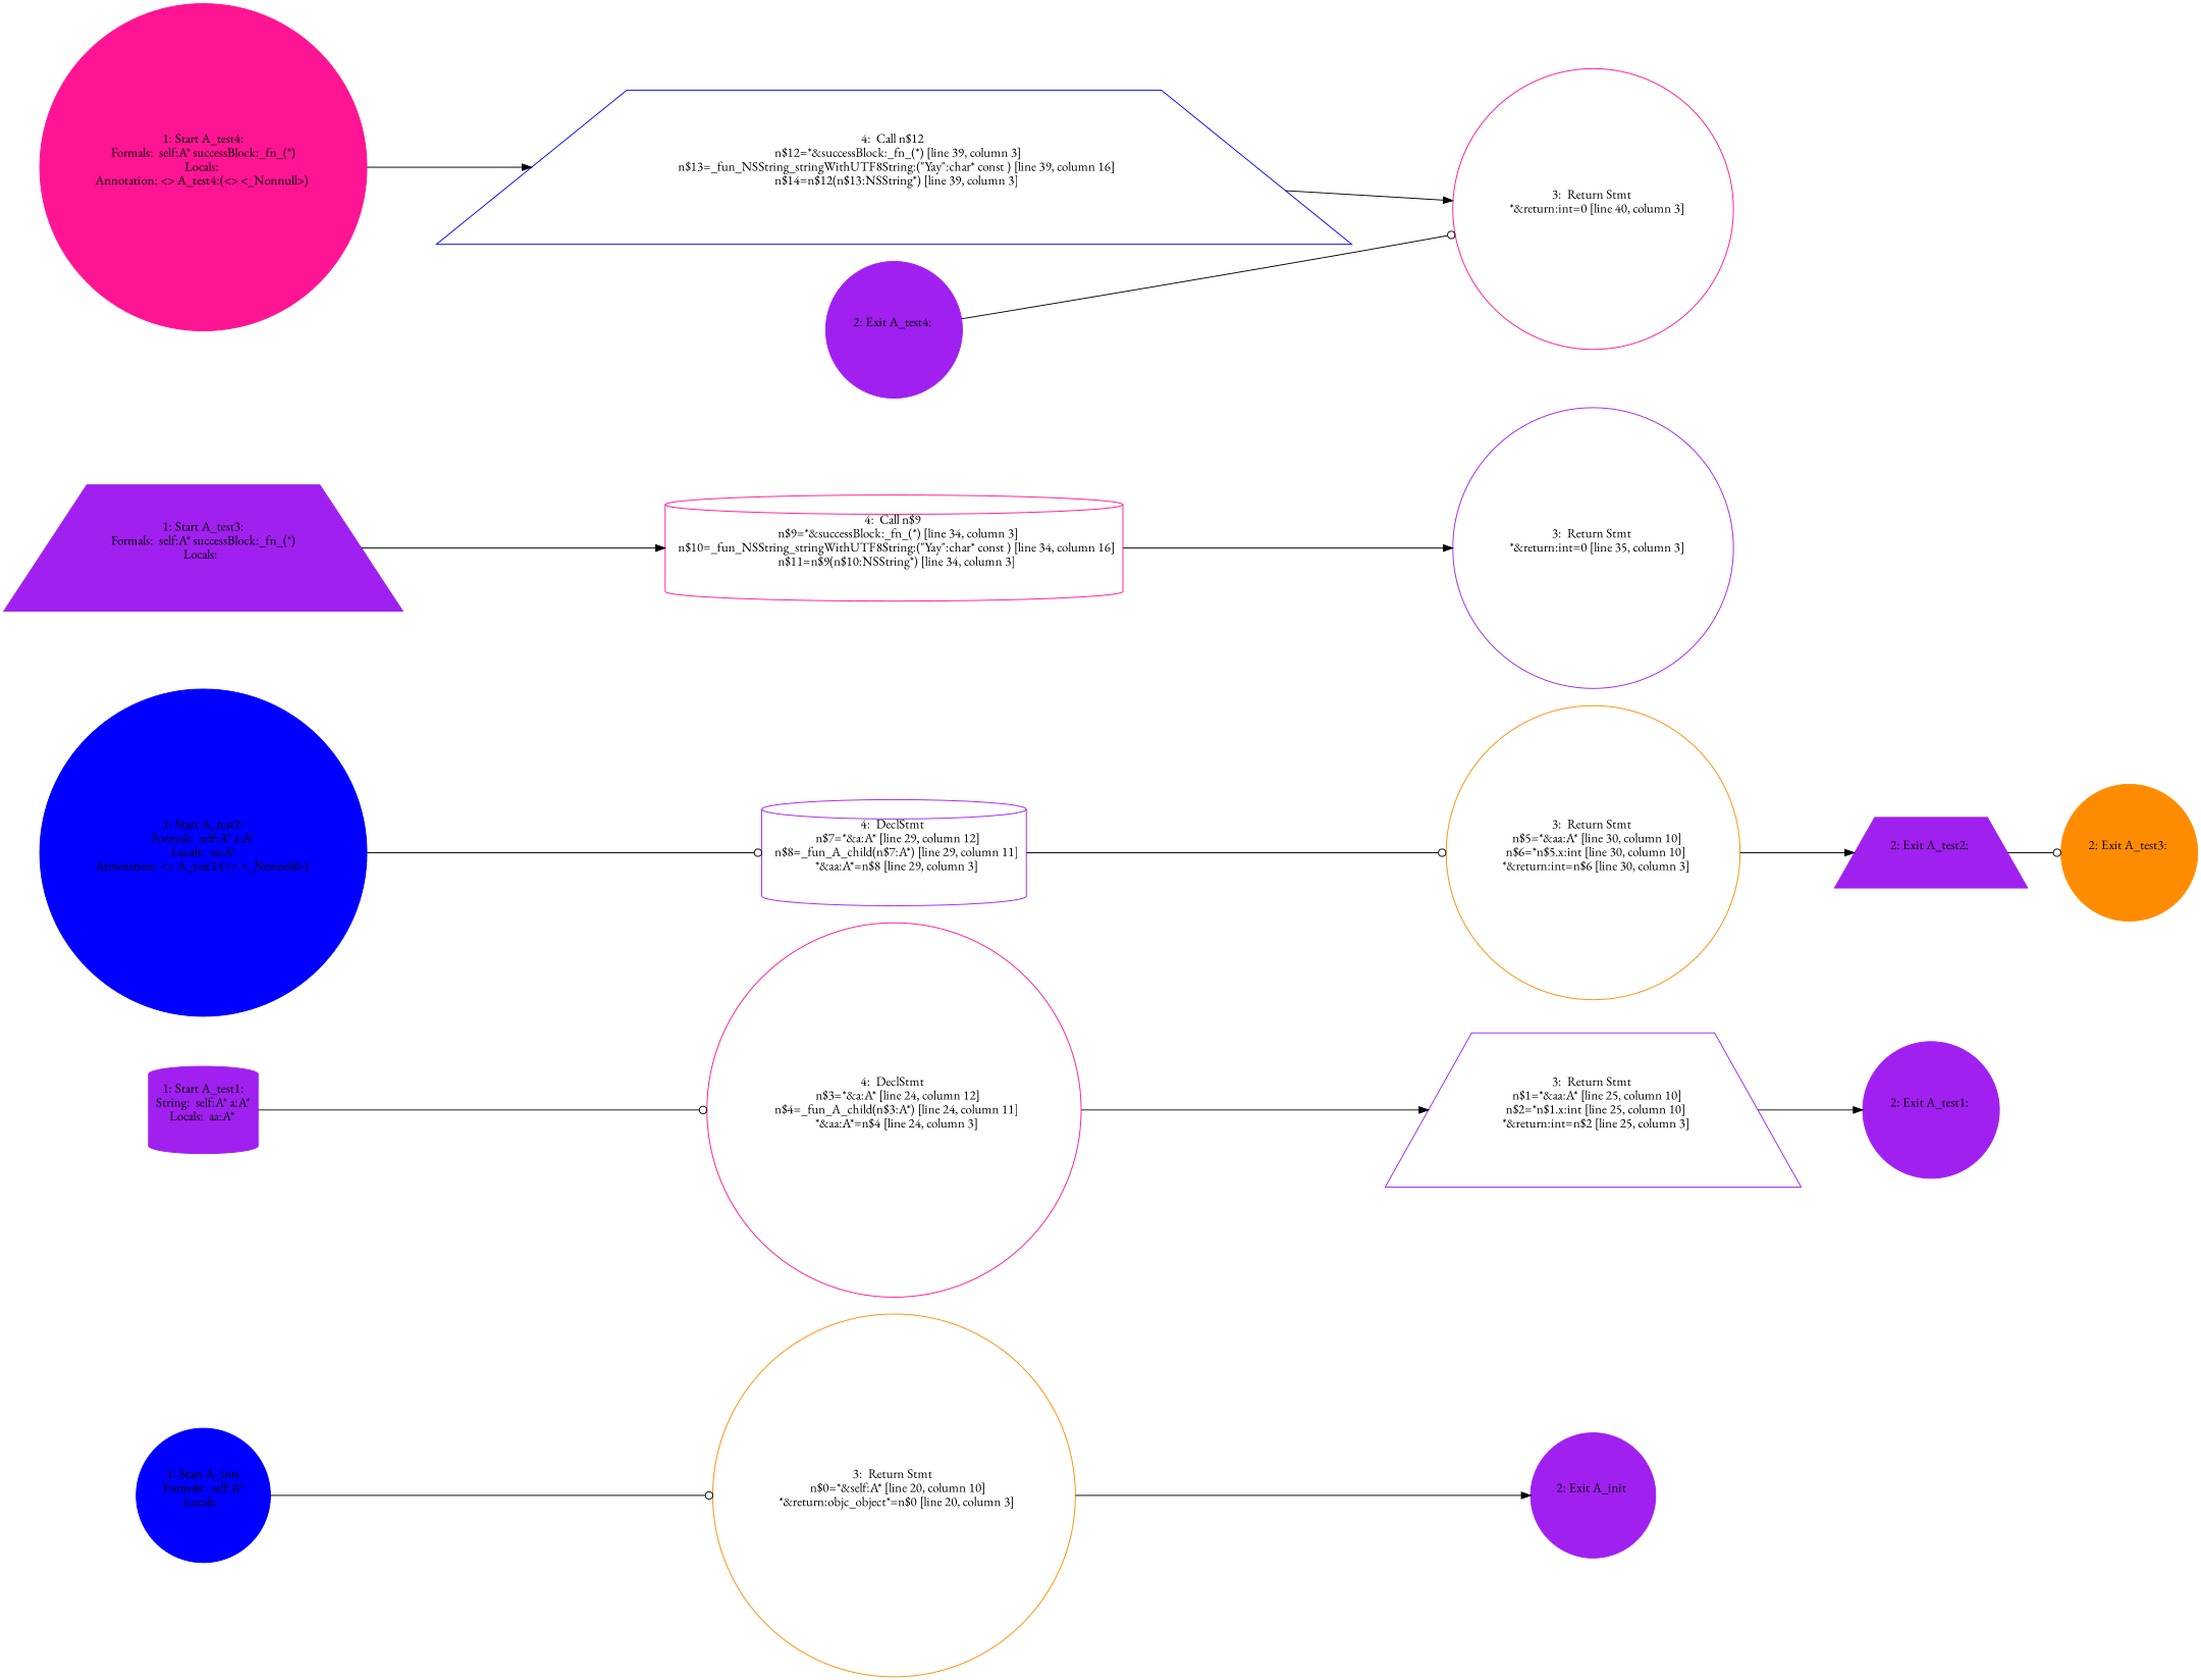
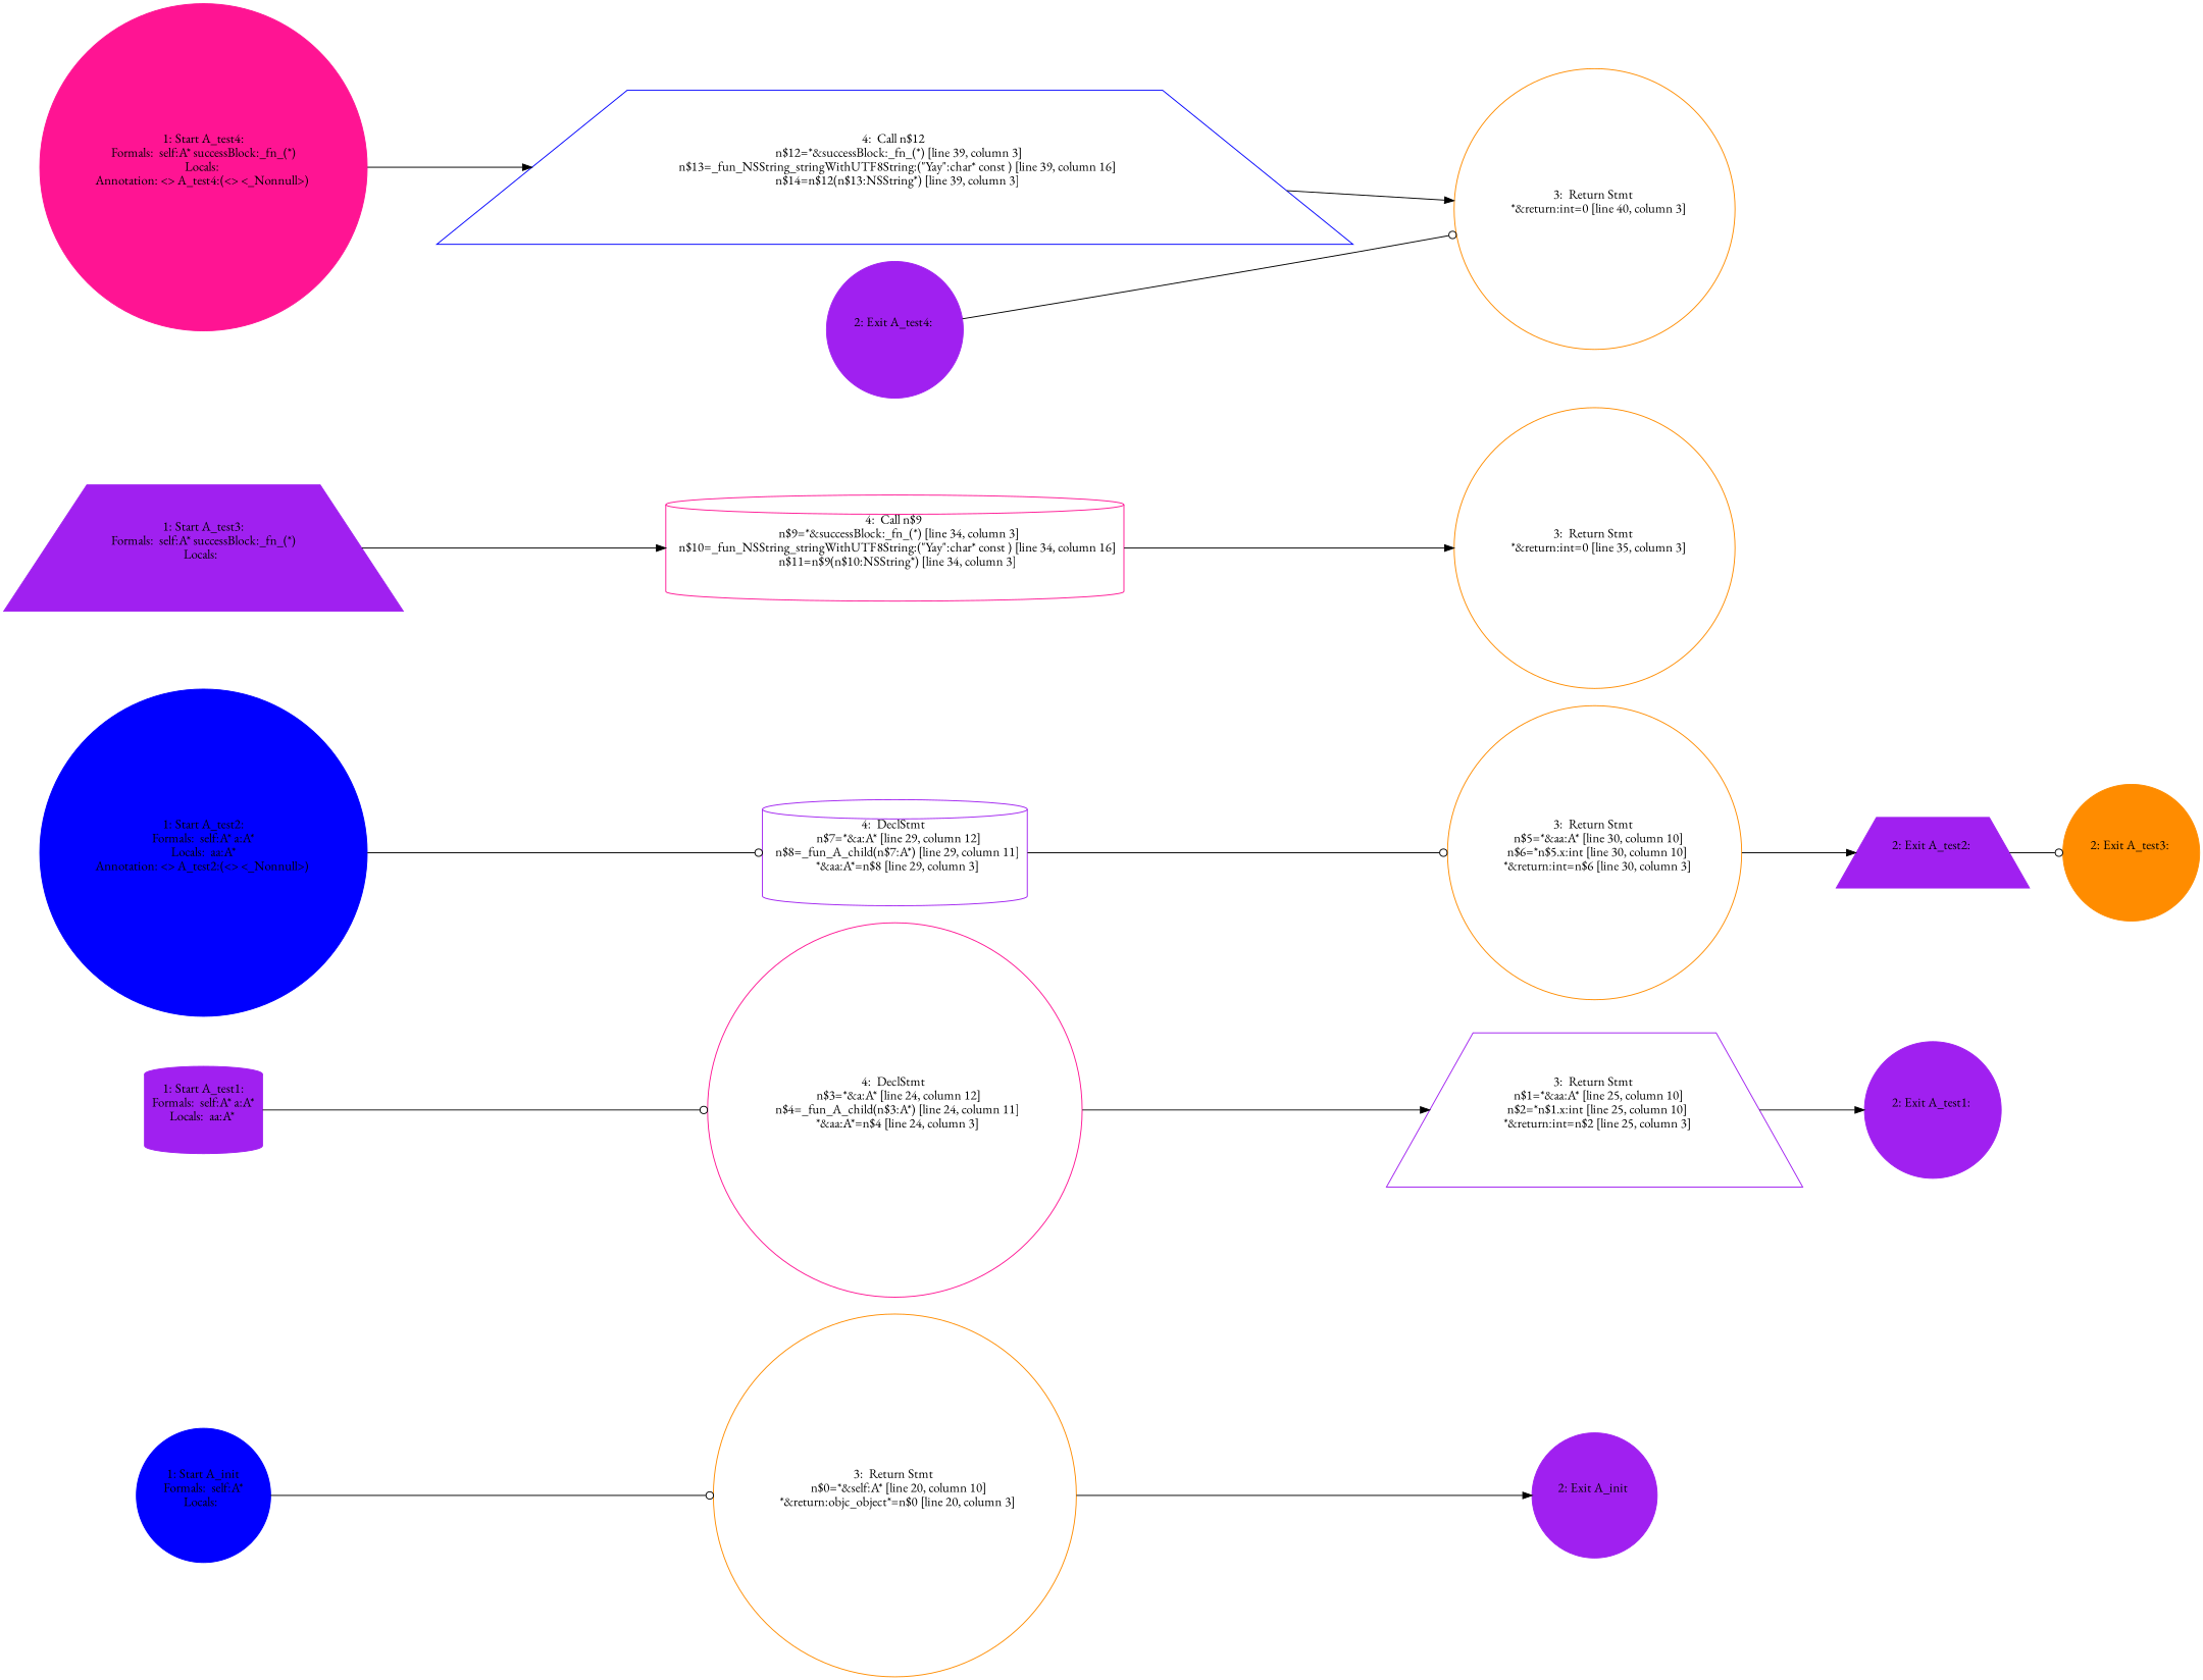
  digraph {
    fontname="EB Garamond"
    rankdir=LR
    node [color=purple fontname="EB Garamond" shape=circle style=filled]
    edge [arrowhead=normal fontname="EB Garamond"]
    n1 [color=blue label="1: Start A_init\nFormals:  self:A*\nLocals:  \n  "]
    n2 [color=darkorange label="3:  Return Stmt \n   n$0=*&self:A* [line 20, column 10]\n  *&return:objc_object*=n$0 [line 20, column 3]\n " style=""]
    n3 [label="2: Exit A_init \n  "]
-   n4 [label="1: Start A_test1:\nString:  self:A* a:A*\nLocals:  aa:A* \n  " shape=cylinder]
+   n4 [label="1: Start A_test1:\nFormals:  self:A* a:A*\nLocals:  aa:A* \n  " shape=cylinder]
    n5 [color=deeppink label="4:  DeclStmt \n   n$3=*&a:A* [line 24, column 12]\n  n$4=_fun_A_child(n$3:A*) [line 24, column 11]\n  *&aa:A*=n$4 [line 24, column 3]\n " style=""]
    n6 [label="3:  Return Stmt \n   n$1=*&aa:A* [line 25, column 10]\n  n$2=*n$1.x:int [line 25, column 10]\n  *&return:int=n$2 [line 25, column 3]\n " shape=trapezium style=""]
    n7 [label="2: Exit A_test1: \n  "]
    n8 [color=blue label="1: Start A_test2:\nFormals:  self:A* a:A*\nLocals:  aa:A*\nAnnotation: <> A_test2:(<> <_Nonnull>) \n  "]
    n9 [label="4:  DeclStmt \n   n$7=*&a:A* [line 29, column 12]\n  n$8=_fun_A_child(n$7:A*) [line 29, column 11]\n  *&aa:A*=n$8 [line 29, column 3]\n " shape=cylinder style=""]
    n10 [color=darkorange label="3:  Return Stmt \n   n$5=*&aa:A* [line 30, column 10]\n  n$6=*n$5.x:int [line 30, column 10]\n  *&return:int=n$6 [line 30, column 3]\n " style=""]
    n11 [label="2: Exit A_test2: \n  " shape=trapezium]
    n12 [color=darkorange label="2: Exit A_test3: \n  "]
    n13 [label="1: Start A_test3:\nFormals:  self:A* successBlock:_fn_(*)\nLocals:  \n  " shape=trapezium]
    n14 [color=deeppink label="4:  Call n$9 \n   n$9=*&successBlock:_fn_(*) [line 34, column 3]\n  n$10=_fun_NSString_stringWithUTF8String:(\"Yay\":char* const ) [line 34, column 16]\n  n$11=n$9(n$10:NSString*) [line 34, column 3]\n " shape=cylinder style=""]
-   n15 [label="3:  Return Stmt \n   *&return:int=0 [line 35, column 3]\n " style=""]
+   n15 [color=darkorange label="3:  Return Stmt \n   *&return:int=0 [line 35, column 3]\n " style=""]
    n16 [color=deeppink label="1: Start A_test4:\nFormals:  self:A* successBlock:_fn_(*)\nLocals: \nAnnotation: <> A_test4:(<> <_Nonnull>) \n  "]
    n17 [color=blue label="4:  Call n$12 \n   n$12=*&successBlock:_fn_(*) [line 39, column 3]\n  n$13=_fun_NSString_stringWithUTF8String:(\"Yay\":char* const ) [line 39, column 16]\n  n$14=n$12(n$13:NSString*) [line 39, column 3]\n " shape=trapezium style=""]
-   n18 [color=deeppink label="3:  Return Stmt \n   *&return:int=0 [line 40, column 3]\n " style=""]
+   n18 [color=darkorange label="3:  Return Stmt \n   *&return:int=0 [line 40, column 3]\n " style=""]
    n19 [label="2: Exit A_test4: \n  "]
    n1 -> n2 [arrowhead=odot]
    n2 -> n3
    n4 -> n5 [arrowhead=odot]
    n5 -> n6
    n6 -> n7
    n8 -> n9 [arrowhead=odot]
    n9 -> n10 [arrowhead=odot]
    n10 -> n11
    n11 -> n12 [arrowhead=odot]
    n13 -> n14
    n14 -> n15
    n16 -> n17
    n17 -> n18
    n19 -> n18 [arrowhead=odot]
  }
